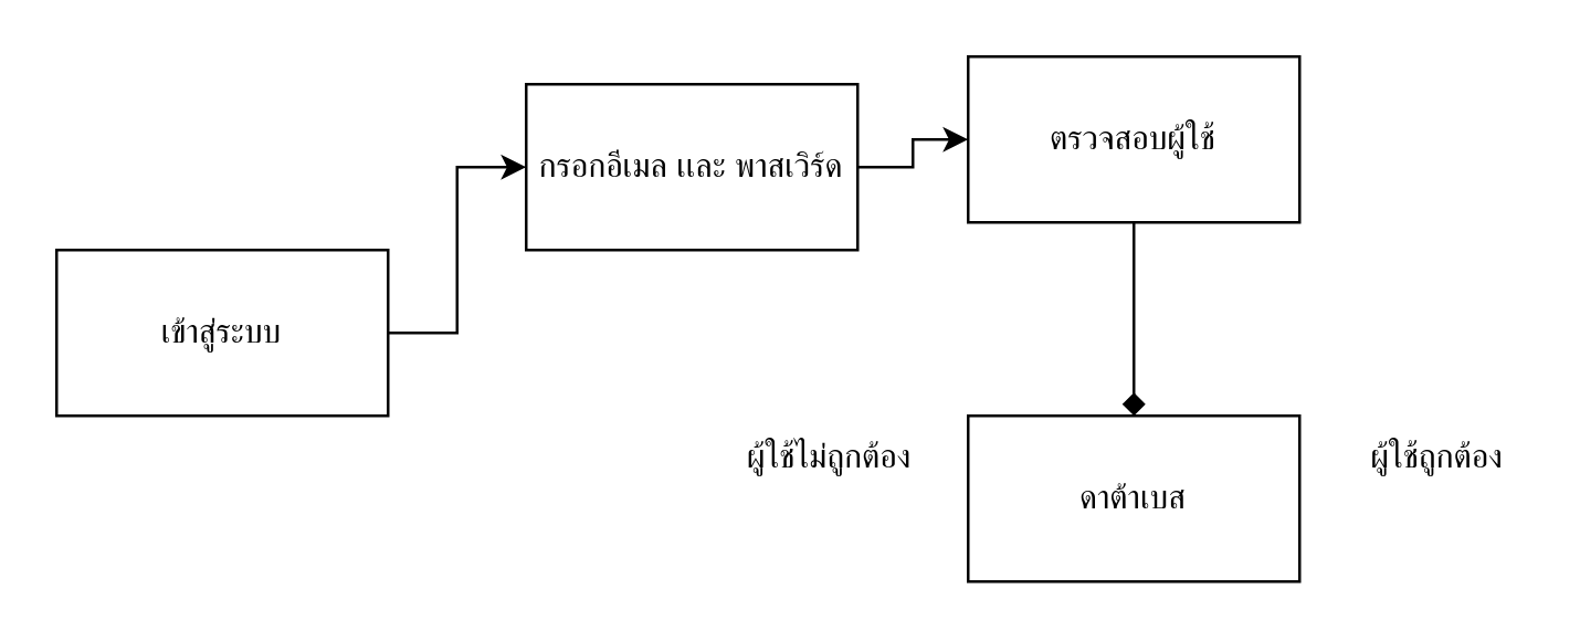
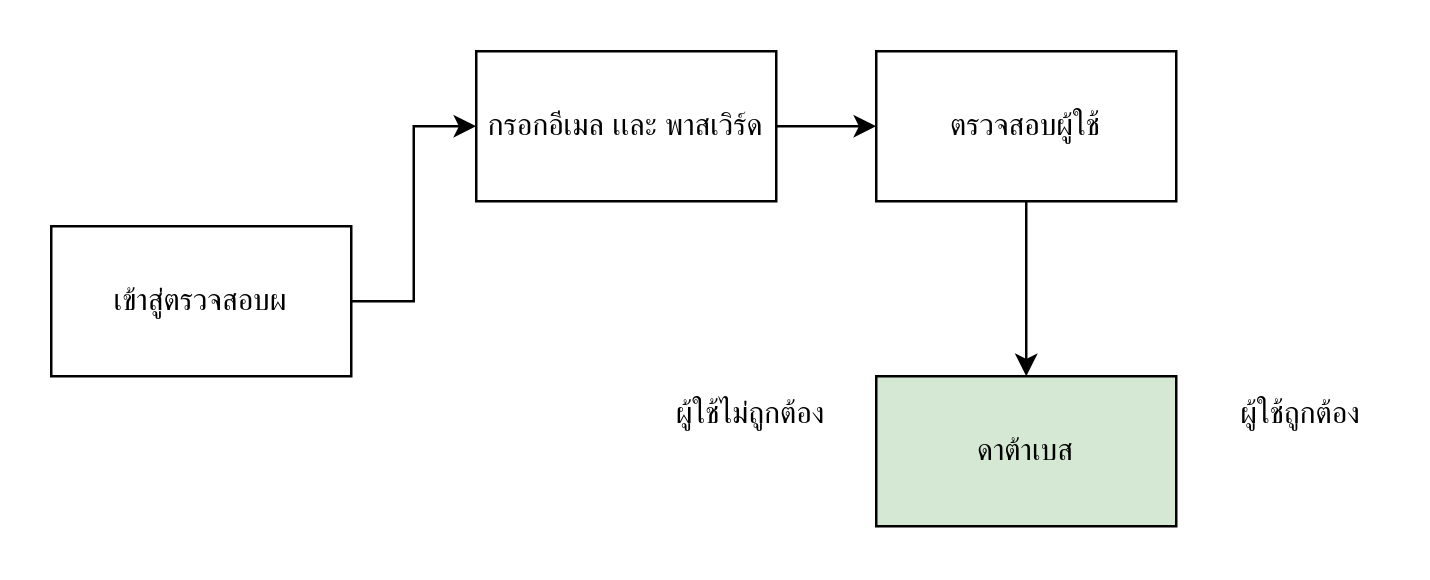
  <mxCell id="0" />
  <mxCell id="1" parent="0" />
  <mxCell id="2" style="edgeStyle=orthogonalEdgeStyle;rounded=0;orthogonalLoop=1;jettySize=auto;html=1;exitX=1;exitY=0.5;exitDx=0;exitDy=0;entryX=0;entryY=0.5;entryDx=0;entryDy=0;" edge="1" parent="1" source="3" target="5"><mxGeometry relative="1" as="geometry" /></mxCell>
- <mxCell id="3" value="เข้าสู่ระบบ" style="rounded=0;whiteSpace=wrap;html=1;" vertex="1" parent="1"><mxGeometry x="20" y="90" width="120" height="60" as="geometry" /></mxCell>
+ <mxCell id="3" value="เข้าสู่ตรวจสอบผ" style="rounded=0;whiteSpace=wrap;html=1;" vertex="1" parent="1"><mxGeometry x="20" y="90" width="120" height="60" as="geometry" /></mxCell>
  <mxCell id="4" style="edgeStyle=orthogonalEdgeStyle;rounded=0;orthogonalLoop=1;jettySize=auto;html=1;exitX=1;exitY=0.5;exitDx=0;exitDy=0;" edge="1" parent="1" source="5" target="7"><mxGeometry relative="1" as="geometry" /></mxCell>
- <mxCell id="5" value="กรอกอีเมล เเละ พาสเวิร์ด" style="rounded=0;whiteSpace=wrap;html=1;" vertex="1" parent="1"><mxGeometry x="190" y="30" width="120" height="60" as="geometry" /></mxCell>
- <mxCell id="6" style="edgeStyle=orthogonalEdgeStyle;rounded=0;orthogonalLoop=1;jettySize=auto;html=1;exitX=0.5;exitY=1;exitDx=0;exitDy=0;entryX=0.5;entryY=0;entryDx=0;entryDy=0;endArrow=diamond;" edge="1" parent="1" source="7" target="8"><mxGeometry relative="1" as="geometry" /></mxCell>
+ <mxCell id="5" value="กรอกอีเมล เเละ พาสเวิร์ด" style="rounded=0;whiteSpace=wrap;html=1;" vertex="1" parent="1"><mxGeometry x="190" y="20" width="120" height="60" as="geometry" /></mxCell>
+ <mxCell id="6" style="edgeStyle=orthogonalEdgeStyle;rounded=0;orthogonalLoop=1;jettySize=auto;html=1;exitX=0.5;exitY=1;exitDx=0;exitDy=0;entryX=0.5;entryY=0;entryDx=0;entryDy=0;" edge="1" parent="1" source="7" target="8"><mxGeometry relative="1" as="geometry" /></mxCell>
  <mxCell id="7" value="ตรวจสอบผู้ใช้" style="rounded=0;whiteSpace=wrap;html=1;" vertex="1" parent="1"><mxGeometry x="350" y="20" width="120" height="60" as="geometry" /></mxCell>
- <mxCell id="8" value="ดาต้าเบส" style="rounded=0;whiteSpace=wrap;html=1;" vertex="1" parent="1"><mxGeometry x="350" y="150" width="120" height="60" as="geometry" /></mxCell>
+ <mxCell id="8" value="ดาต้าเบส" style="rounded=0;whiteSpace=wrap;html=1;fillColor=#d5e8d4;" vertex="1" parent="1"><mxGeometry x="350" y="150" width="120" height="60" as="geometry" /></mxCell>
  <mxCell id="9" value="ผู้ใช้ถูกต้อง" style="text;html=1;strokeColor=none;fillColor=none;align=center;verticalAlign=middle;whiteSpace=wrap;rounded=0;" vertex="1" parent="1"><mxGeometry x="490" y="150" width="60" height="30" as="geometry" /></mxCell>
  <mxCell id="10" value="ผู้ใช้ไม่ถูกต้อง" style="text;html=1;strokeColor=none;fillColor=none;align=center;verticalAlign=middle;whiteSpace=wrap;rounded=0;" vertex="1" parent="1"><mxGeometry x="260" y="150" width="80" height="30" as="geometry" /></mxCell>
